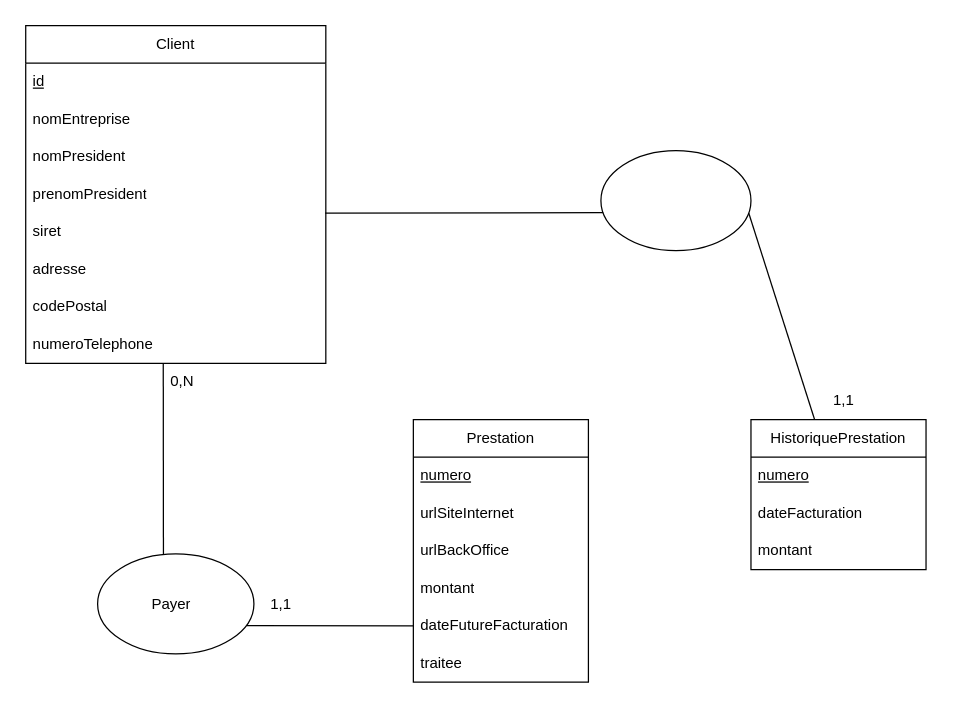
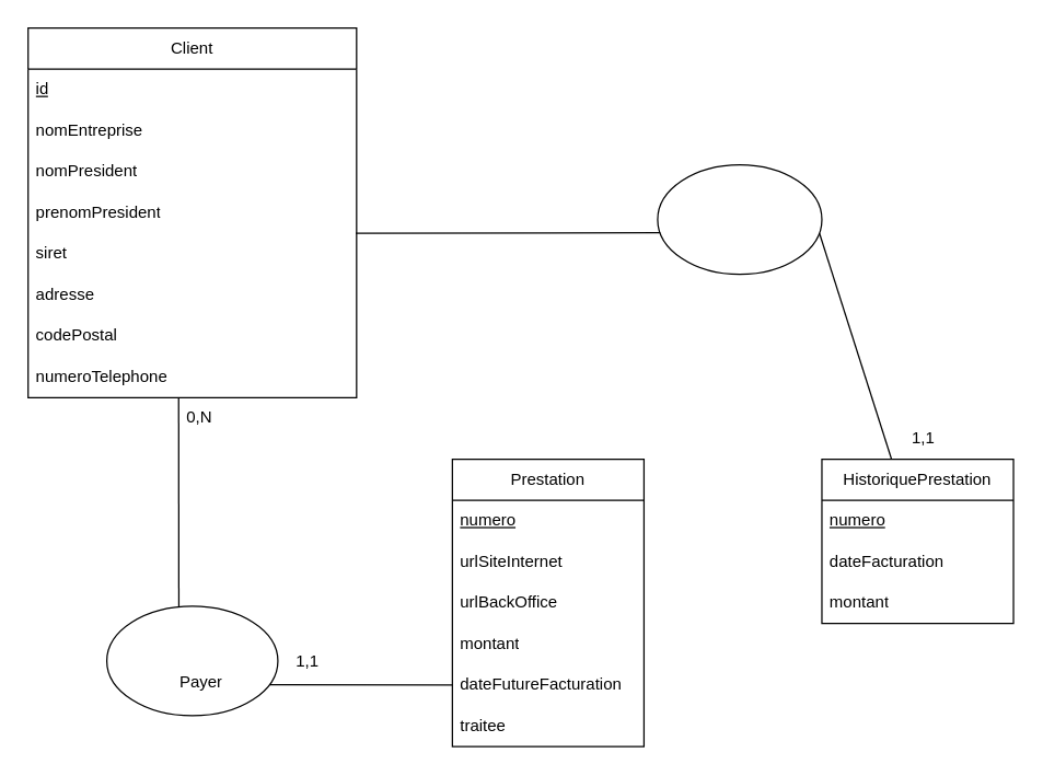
  <mxCell id="0" />
  <mxCell id="1" parent="0" />
  <mxCell id="2" value="Client" style="swimlane;fontStyle=0;childLayout=stackLayout;horizontal=1;startSize=30;horizontalStack=0;resizeParent=1;resizeParentMax=0;resizeLast=0;collapsible=1;marginBottom=0;whiteSpace=wrap;html=1;" vertex="1" parent="1"><mxGeometry x="20" y="20" width="240" height="270" as="geometry" /></mxCell>
  <mxCell id="3" value="id" style="text;strokeColor=none;fillColor=none;align=left;verticalAlign=middle;spacingLeft=4;spacingRight=4;overflow=hidden;points=[[0,0.5],[1,0.5]];portConstraint=eastwest;rotatable=0;whiteSpace=wrap;html=1;fontStyle=4" vertex="1" parent="2"><mxGeometry y="30" width="240" height="30" as="geometry" /></mxCell>
  <mxCell id="4" value="nomEntreprise" style="text;strokeColor=none;fillColor=none;align=left;verticalAlign=middle;spacingLeft=4;spacingRight=4;overflow=hidden;points=[[0,0.5],[1,0.5]];portConstraint=eastwest;rotatable=0;whiteSpace=wrap;html=1;" vertex="1" parent="2"><mxGeometry y="60" width="240" height="30" as="geometry" /></mxCell>
  <mxCell id="5" value="nomPresident" style="text;strokeColor=none;fillColor=none;align=left;verticalAlign=middle;spacingLeft=4;spacingRight=4;overflow=hidden;points=[[0,0.5],[1,0.5]];portConstraint=eastwest;rotatable=0;whiteSpace=wrap;html=1;fontStyle=0" vertex="1" parent="2"><mxGeometry y="90" width="240" height="30" as="geometry" /></mxCell>
  <mxCell id="6" value="prenomPresident" style="text;strokeColor=none;fillColor=none;align=left;verticalAlign=middle;spacingLeft=4;spacingRight=4;overflow=hidden;points=[[0,0.5],[1,0.5]];portConstraint=eastwest;rotatable=0;whiteSpace=wrap;html=1;" vertex="1" parent="2"><mxGeometry y="120" width="240" height="30" as="geometry" /></mxCell>
  <mxCell id="7" value="siret" style="text;strokeColor=none;fillColor=none;align=left;verticalAlign=middle;spacingLeft=4;spacingRight=4;overflow=hidden;points=[[0,0.5],[1,0.5]];portConstraint=eastwest;rotatable=0;whiteSpace=wrap;html=1;" vertex="1" parent="2"><mxGeometry y="150" width="240" height="30" as="geometry" /></mxCell>
  <mxCell id="8" value="adresse" style="text;strokeColor=none;fillColor=none;align=left;verticalAlign=middle;spacingLeft=4;spacingRight=4;overflow=hidden;points=[[0,0.5],[1,0.5]];portConstraint=eastwest;rotatable=0;whiteSpace=wrap;html=1;" vertex="1" parent="2"><mxGeometry y="180" width="240" height="30" as="geometry" /></mxCell>
  <mxCell id="9" value="codePostal" style="text;strokeColor=none;fillColor=none;align=left;verticalAlign=middle;spacingLeft=4;spacingRight=4;overflow=hidden;points=[[0,0.5],[1,0.5]];portConstraint=eastwest;rotatable=0;whiteSpace=wrap;html=1;" vertex="1" parent="2"><mxGeometry y="210" width="240" height="30" as="geometry" /></mxCell>
  <mxCell id="10" value="numeroTelephone" style="text;strokeColor=none;fillColor=none;align=left;verticalAlign=middle;spacingLeft=4;spacingRight=4;overflow=hidden;points=[[0,0.5],[1,0.5]];portConstraint=eastwest;rotatable=0;whiteSpace=wrap;html=1;" vertex="1" parent="2"><mxGeometry y="240" width="240" height="30" as="geometry" /></mxCell>
  <mxCell id="11" value="" style="ellipse;whiteSpace=wrap;html=1;fontStyle=0;startSize=30;rotation=-90;" vertex="1" parent="1"><mxGeometry x="100" y="420" width="80" height="125" as="geometry" /></mxCell>
  <mxCell id="12" value="Prestation" style="swimlane;fontStyle=0;childLayout=stackLayout;horizontal=1;startSize=30;horizontalStack=0;resizeParent=1;resizeParentMax=0;resizeLast=0;collapsible=1;marginBottom=0;whiteSpace=wrap;html=1;" vertex="1" parent="1"><mxGeometry x="330" y="335" width="140" height="210" as="geometry" /></mxCell>
  <mxCell id="13" value="numero" style="text;strokeColor=none;fillColor=none;align=left;verticalAlign=middle;spacingLeft=4;spacingRight=4;overflow=hidden;points=[[0,0.5],[1,0.5]];portConstraint=eastwest;rotatable=0;whiteSpace=wrap;html=1;fontStyle=4" vertex="1" parent="12"><mxGeometry y="30" width="140" height="30" as="geometry" /></mxCell>
  <mxCell id="14" value="urlSiteInternet" style="text;strokeColor=none;fillColor=none;align=left;verticalAlign=middle;spacingLeft=4;spacingRight=4;overflow=hidden;points=[[0,0.5],[1,0.5]];portConstraint=eastwest;rotatable=0;whiteSpace=wrap;html=1;" vertex="1" parent="12"><mxGeometry y="60" width="140" height="30" as="geometry" /></mxCell>
  <mxCell id="15" value="urlBackOffice" style="text;strokeColor=none;fillColor=none;align=left;verticalAlign=middle;spacingLeft=4;spacingRight=4;overflow=hidden;points=[[0,0.5],[1,0.5]];portConstraint=eastwest;rotatable=0;whiteSpace=wrap;html=1;" vertex="1" parent="12"><mxGeometry y="90" width="140" height="30" as="geometry" /></mxCell>
  <mxCell id="16" value="montant" style="text;strokeColor=none;fillColor=none;align=left;verticalAlign=middle;spacingLeft=4;spacingRight=4;overflow=hidden;points=[[0,0.5],[1,0.5]];portConstraint=eastwest;rotatable=0;whiteSpace=wrap;html=1;" vertex="1" parent="12"><mxGeometry y="120" width="140" height="30" as="geometry" /></mxCell>
  <mxCell id="17" value="dateFutureFacturation" style="text;strokeColor=none;fillColor=none;align=left;verticalAlign=middle;spacingLeft=4;spacingRight=4;overflow=hidden;points=[[0,0.5],[1,0.5]];portConstraint=eastwest;rotatable=0;whiteSpace=wrap;html=1;" vertex="1" parent="12"><mxGeometry y="150" width="140" height="30" as="geometry" /></mxCell>
  <mxCell id="18" value="traitee" style="text;strokeColor=none;fillColor=none;align=left;verticalAlign=middle;spacingLeft=4;spacingRight=4;overflow=hidden;points=[[0,0.5],[1,0.5]];portConstraint=eastwest;rotatable=0;whiteSpace=wrap;html=1;" vertex="1" parent="12"><mxGeometry y="180" width="140" height="30" as="geometry" /></mxCell>
  <mxCell id="19" value="" style="endArrow=none;html=1;rounded=0;exitX=0.99;exitY=0.421;exitDx=0;exitDy=0;exitPerimeter=0;" edge="1" parent="1" source="11"><mxGeometry width="50" height="50" relative="1" as="geometry"><mxPoint x="130" y="440" as="sourcePoint" /><mxPoint x="130" y="290" as="targetPoint" /></mxGeometry></mxCell>
  <mxCell id="20" value="" style="endArrow=none;html=1;rounded=0;exitX=0.284;exitY=0.952;exitDx=0;exitDy=0;exitPerimeter=0;entryX=0;entryY=0.5;entryDx=0;entryDy=0;" edge="1" parent="1" source="11"><mxGeometry width="50" height="50" relative="1" as="geometry"><mxPoint x="140.125" y="453.3" as="sourcePoint" /><mxPoint x="330" y="500" as="targetPoint" /></mxGeometry></mxCell>
- <mxCell id="21" value="Payer" style="text;strokeColor=none;fillColor=none;align=left;verticalAlign=middle;spacingLeft=4;spacingRight=4;overflow=hidden;points=[[0,0.5],[1,0.5]];portConstraint=eastwest;rotatable=0;whiteSpace=wrap;html=1;" vertex="1" parent="1"><mxGeometry x="115" y="467.5" width="50" height="30" as="geometry" /></mxCell>
+ <mxCell id="21" value="Payer" style="text;strokeColor=none;fillColor=none;align=left;verticalAlign=middle;spacingLeft=4;spacingRight=4;overflow=hidden;points=[[0,0.5],[1,0.5]];portConstraint=eastwest;rotatable=0;whiteSpace=wrap;html=1;" vertex="1" parent="1"><mxGeometry x="125" y="482.5" width="50" height="30" as="geometry" /></mxCell>
  <mxCell id="22" value="0,N&lt;span style=&quot;color: rgba(0, 0, 0, 0); font-family: monospace; font-size: 0px;&quot;&gt;%3CmxGraphModel%3E%3Croot%3E%3CmxCell%20id%3D%220%22%2F%3E%3CmxCell%20id%3D%221%22%20parent%3D%220%22%2F%3E%3CmxCell%20id%3D%222%22%20value%3D%22%22%20style%3D%22endArrow%3Dnone%3Bhtml%3D1%3Brounded%3D0%3BexitX%3D0.99%3BexitY%3D0.421%3BexitDx%3D0%3BexitDy%3D0%3BexitPerimeter%3D0%3B%22%20edge%3D%221%22%20parent%3D%221%22%3E%3CmxGeometry%20width%3D%2250%22%20height%3D%2250%22%20relative%3D%221%22%20as%3D%22geometry%22%3E%3CmxPoint%20x%3D%22120.125%22%20y%3D%22583.3%22%20as%3D%22sourcePoint%22%2F%3E%3CmxPoint%20x%3D%22120%22%20y%3D%22430%22%20as%3D%22targetPoint%22%2F%3E%3C%2FmxGeometry%3E%3C%2FmxCell%3E%3C%2Froot%3E%3C%2FmxGraphModel%3E&lt;/span&gt;" style="text;strokeColor=none;fillColor=none;align=left;verticalAlign=middle;spacingLeft=4;spacingRight=4;overflow=hidden;points=[[0,0.5],[1,0.5]];portConstraint=eastwest;rotatable=0;whiteSpace=wrap;html=1;" vertex="1" parent="1"><mxGeometry x="130" y="290" width="80" height="30" as="geometry" /></mxCell>
  <mxCell id="23" value="1,1" style="text;strokeColor=none;fillColor=none;align=left;verticalAlign=middle;spacingLeft=4;spacingRight=4;overflow=hidden;points=[[0,0.5],[1,0.5]];portConstraint=eastwest;rotatable=0;whiteSpace=wrap;html=1;" vertex="1" parent="1"><mxGeometry x="210" y="467.5" width="80" height="30" as="geometry" /></mxCell>
  <mxCell id="24" value="HistoriquePrestation" style="swimlane;fontStyle=0;childLayout=stackLayout;horizontal=1;startSize=30;horizontalStack=0;resizeParent=1;resizeParentMax=0;resizeLast=0;collapsible=1;marginBottom=0;whiteSpace=wrap;html=1;" vertex="1" parent="1"><mxGeometry x="600" y="335" width="140" height="120" as="geometry" /></mxCell>
  <mxCell id="25" value="&lt;u&gt;numero&lt;/u&gt;" style="text;strokeColor=none;fillColor=none;align=left;verticalAlign=middle;spacingLeft=4;spacingRight=4;overflow=hidden;points=[[0,0.5],[1,0.5]];portConstraint=eastwest;rotatable=0;whiteSpace=wrap;html=1;" vertex="1" parent="24"><mxGeometry y="30" width="140" height="30" as="geometry" /></mxCell>
  <mxCell id="26" value="dateFacturation" style="text;strokeColor=none;fillColor=none;align=left;verticalAlign=middle;spacingLeft=4;spacingRight=4;overflow=hidden;points=[[0,0.5],[1,0.5]];portConstraint=eastwest;rotatable=0;whiteSpace=wrap;html=1;" vertex="1" parent="24"><mxGeometry y="60" width="140" height="30" as="geometry" /></mxCell>
  <mxCell id="27" value="montant" style="text;strokeColor=none;fillColor=none;align=left;verticalAlign=middle;spacingLeft=4;spacingRight=4;overflow=hidden;points=[[0,0.5],[1,0.5]];portConstraint=eastwest;rotatable=0;whiteSpace=wrap;html=1;" vertex="1" parent="24"><mxGeometry y="90" width="140" height="30" as="geometry" /></mxCell>
  <mxCell id="28" value="" style="ellipse;whiteSpace=wrap;html=1;" vertex="1" parent="1"><mxGeometry x="480" y="120" width="120" height="80" as="geometry" /></mxCell>
  <mxCell id="29" value="" style="endArrow=none;html=1;rounded=0;entryX=0.015;entryY=0.619;entryDx=0;entryDy=0;exitX=0.998;exitY=0;exitDx=0;exitDy=0;exitPerimeter=0;entryPerimeter=0;" edge="1" parent="1" source="7" target="28"><mxGeometry width="50" height="50" relative="1" as="geometry"><mxPoint x="450" y="310" as="sourcePoint" /><mxPoint x="500" y="260" as="targetPoint" /></mxGeometry></mxCell>
  <mxCell id="30" value="" style="endArrow=none;html=1;rounded=0;entryX=0.985;entryY=0.623;entryDx=0;entryDy=0;entryPerimeter=0;" edge="1" parent="1" source="24" target="28"><mxGeometry width="50" height="50" relative="1" as="geometry"><mxPoint x="650" y="250" as="sourcePoint" /><mxPoint x="620" y="130" as="targetPoint" /></mxGeometry></mxCell>
  <mxCell id="31" value="1,1" style="text;strokeColor=none;fillColor=none;align=left;verticalAlign=middle;spacingLeft=4;spacingRight=4;overflow=hidden;points=[[0,0.5],[1,0.5]];portConstraint=eastwest;rotatable=0;whiteSpace=wrap;html=1;" vertex="1" parent="1"><mxGeometry x="660" y="305" width="80" height="30" as="geometry" /></mxCell>
